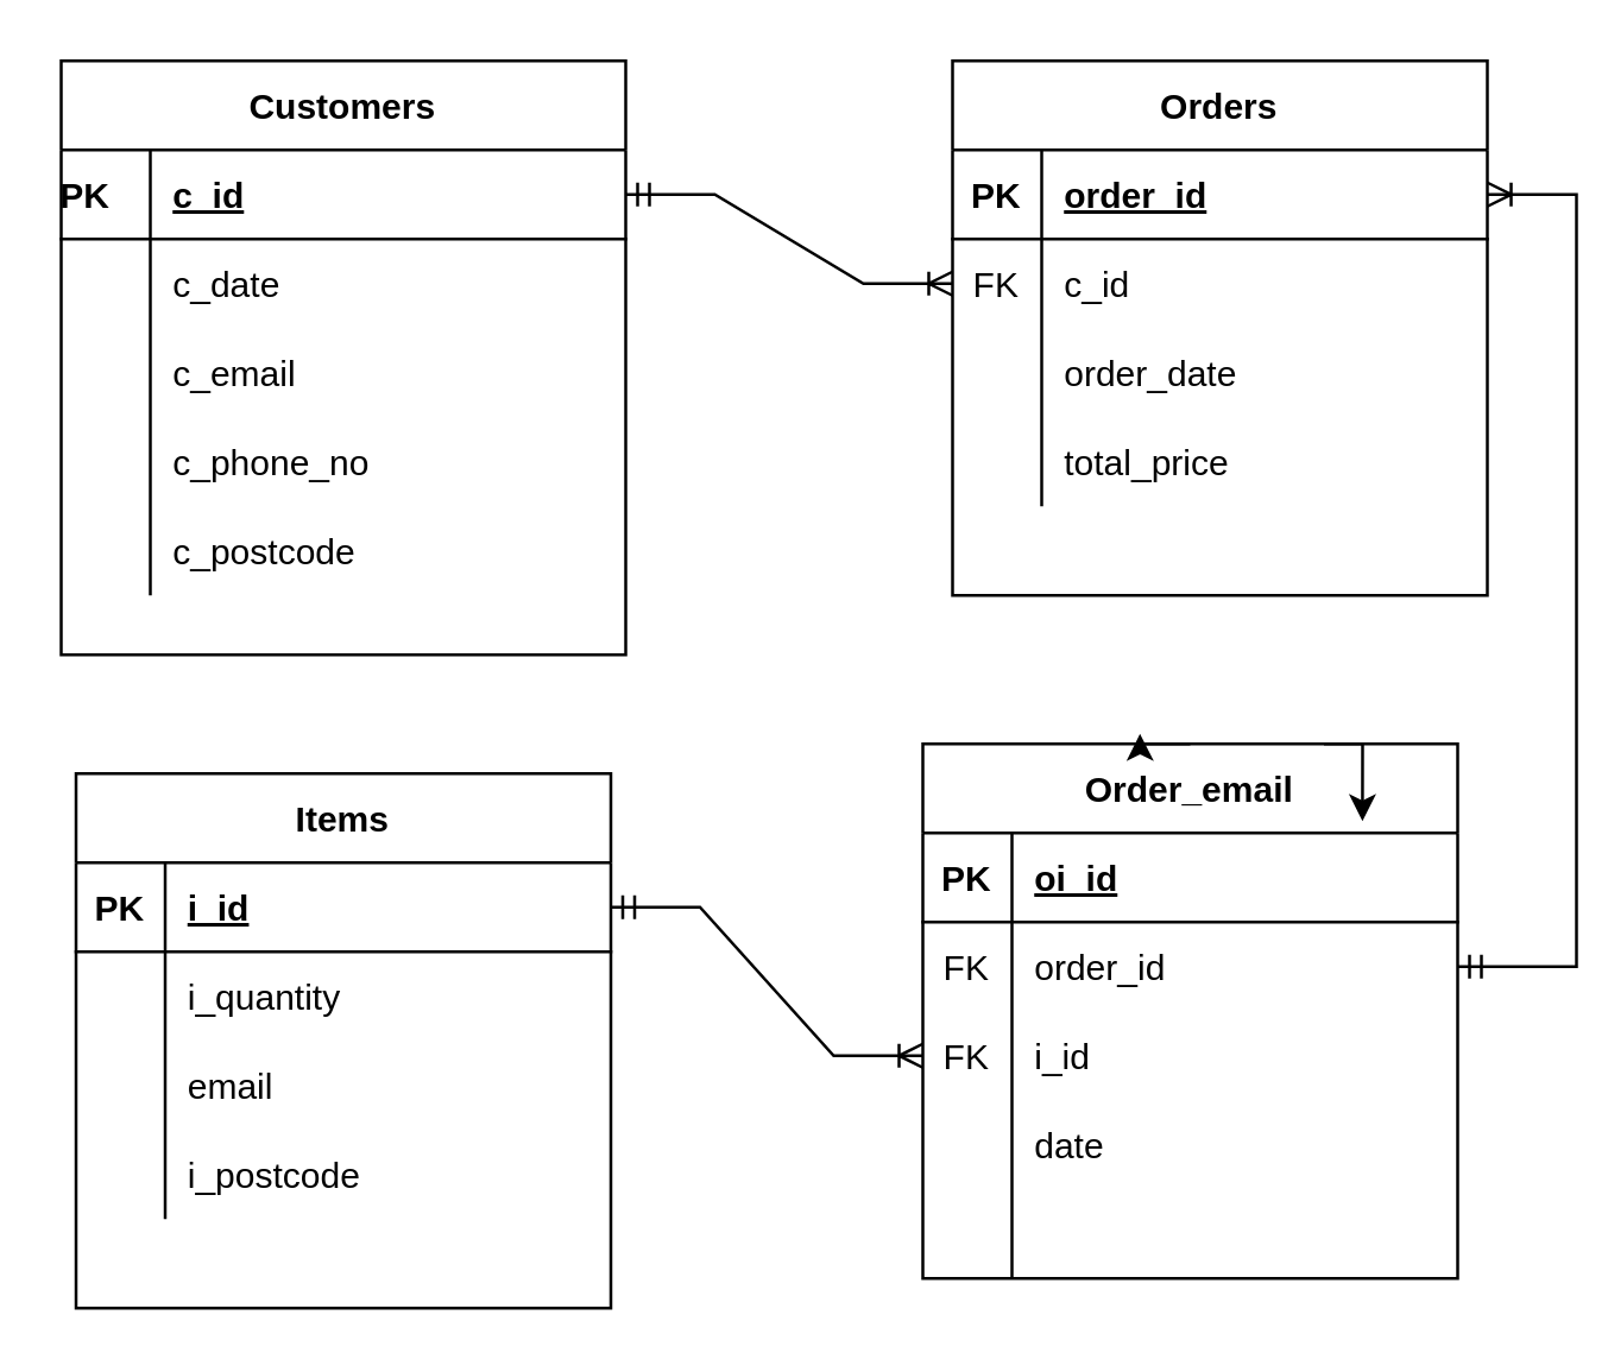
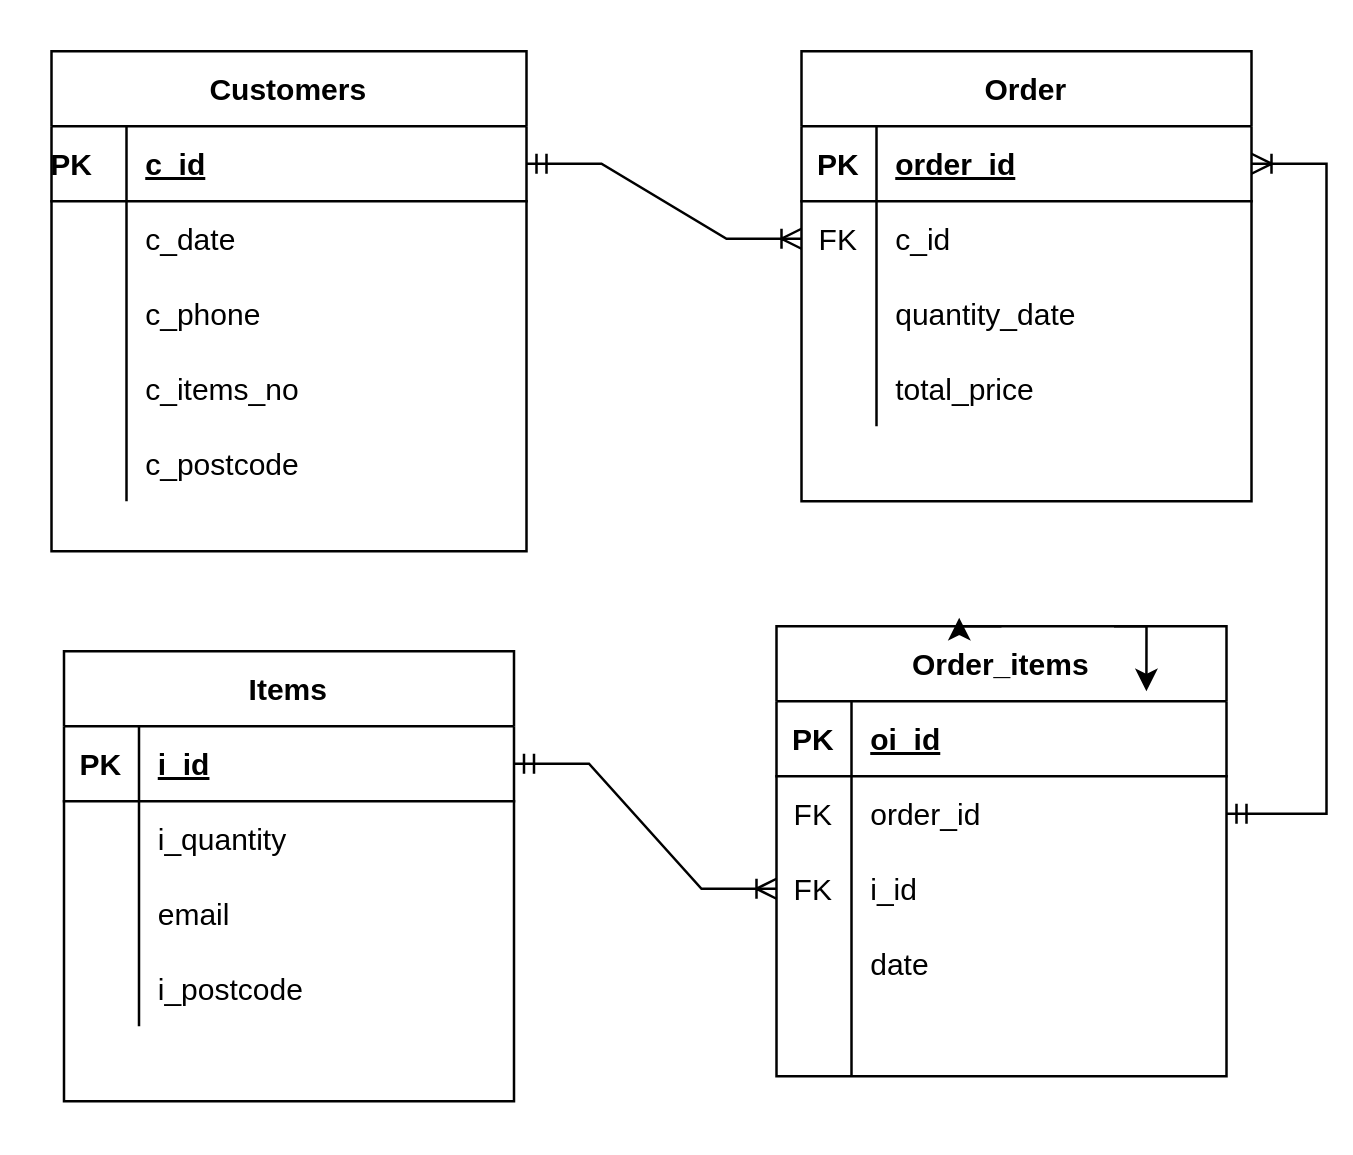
  <mxCell id="0" />
  <mxCell id="1" parent="0" />
- <mxCell id="2" value="Orders" style="shape=table;startSize=30;container=1;collapsible=1;childLayout=tableLayout;fixedRows=1;rowLines=0;fontStyle=1;align=center;resizeLast=1;" vertex="1" parent="1"><mxGeometry x="320" y="20" width="180" height="180" as="geometry"><mxRectangle x="290" y="40" width="80" height="30" as="alternateBounds" /></mxGeometry></mxCell>
+ <mxCell id="2" value="Order" style="shape=table;startSize=30;container=1;collapsible=1;childLayout=tableLayout;fixedRows=1;rowLines=0;fontStyle=1;align=center;resizeLast=1;" vertex="1" parent="1"><mxGeometry x="320" y="20" width="180" height="180" as="geometry"><mxRectangle x="290" y="40" width="80" height="30" as="alternateBounds" /></mxGeometry></mxCell>
  <mxCell id="3" value="" style="shape=tableRow;horizontal=0;startSize=0;swimlaneHead=0;swimlaneBody=0;fillColor=none;collapsible=0;dropTarget=0;points=[[0,0.5],[1,0.5]];portConstraint=eastwest;top=0;left=0;right=0;bottom=1;" vertex="1" parent="2"><mxGeometry y="30" width="180" height="30" as="geometry" /></mxCell>
  <mxCell id="4" value="PK" style="shape=partialRectangle;connectable=0;fillColor=none;top=0;left=0;bottom=0;right=0;fontStyle=1;overflow=hidden;" vertex="1" parent="3"><mxGeometry width="30" height="30" as="geometry"><mxRectangle width="30" height="30" as="alternateBounds" /></mxGeometry></mxCell>
  <mxCell id="5" value="order_id" style="shape=partialRectangle;connectable=0;fillColor=none;top=0;left=0;bottom=0;right=0;align=left;spacingLeft=6;fontStyle=5;overflow=hidden;" vertex="1" parent="3"><mxGeometry x="30" width="150" height="30" as="geometry"><mxRectangle width="150" height="30" as="alternateBounds" /></mxGeometry></mxCell>
  <mxCell id="6" value="" style="shape=tableRow;horizontal=0;startSize=0;swimlaneHead=0;swimlaneBody=0;fillColor=none;collapsible=0;dropTarget=0;points=[[0,0.5],[1,0.5]];portConstraint=eastwest;top=0;left=0;right=0;bottom=0;" vertex="1" parent="2"><mxGeometry y="60" width="180" height="30" as="geometry" /></mxCell>
  <mxCell id="7" value="FK" style="shape=partialRectangle;connectable=0;fillColor=none;top=0;left=0;bottom=0;right=0;editable=1;overflow=hidden;" vertex="1" parent="6"><mxGeometry width="30" height="30" as="geometry"><mxRectangle width="30" height="30" as="alternateBounds" /></mxGeometry></mxCell>
  <mxCell id="8" value="c_id" style="shape=partialRectangle;connectable=0;fillColor=none;top=0;left=0;bottom=0;right=0;align=left;spacingLeft=6;overflow=hidden;" vertex="1" parent="6"><mxGeometry x="30" width="150" height="30" as="geometry"><mxRectangle width="150" height="30" as="alternateBounds" /></mxGeometry></mxCell>
  <mxCell id="9" value="" style="shape=tableRow;horizontal=0;startSize=0;swimlaneHead=0;swimlaneBody=0;fillColor=none;collapsible=0;dropTarget=0;points=[[0,0.5],[1,0.5]];portConstraint=eastwest;top=0;left=0;right=0;bottom=0;" vertex="1" parent="2"><mxGeometry y="90" width="180" height="30" as="geometry" /></mxCell>
  <mxCell id="10" value="" style="shape=partialRectangle;connectable=0;fillColor=none;top=0;left=0;bottom=0;right=0;editable=1;overflow=hidden;" vertex="1" parent="9"><mxGeometry width="30" height="30" as="geometry"><mxRectangle width="30" height="30" as="alternateBounds" /></mxGeometry></mxCell>
- <mxCell id="11" value="order_date" style="shape=partialRectangle;connectable=0;fillColor=none;top=0;left=0;bottom=0;right=0;align=left;spacingLeft=6;overflow=hidden;" vertex="1" parent="9"><mxGeometry x="30" width="150" height="30" as="geometry"><mxRectangle width="150" height="30" as="alternateBounds" /></mxGeometry></mxCell>
+ <mxCell id="11" value="quantity_date" style="shape=partialRectangle;connectable=0;fillColor=none;top=0;left=0;bottom=0;right=0;align=left;spacingLeft=6;overflow=hidden;" vertex="1" parent="9"><mxGeometry x="30" width="150" height="30" as="geometry"><mxRectangle width="150" height="30" as="alternateBounds" /></mxGeometry></mxCell>
  <mxCell id="12" value="" style="shape=tableRow;horizontal=0;startSize=0;swimlaneHead=0;swimlaneBody=0;fillColor=none;collapsible=0;dropTarget=0;points=[[0,0.5],[1,0.5]];portConstraint=eastwest;top=0;left=0;right=0;bottom=0;" vertex="1" parent="2"><mxGeometry y="120" width="180" height="30" as="geometry" /></mxCell>
  <mxCell id="13" value="" style="shape=partialRectangle;connectable=0;fillColor=none;top=0;left=0;bottom=0;right=0;editable=1;overflow=hidden;" vertex="1" parent="12"><mxGeometry width="30" height="30" as="geometry"><mxRectangle width="30" height="30" as="alternateBounds" /></mxGeometry></mxCell>
  <mxCell id="14" value="total_price" style="shape=partialRectangle;connectable=0;fillColor=none;top=0;left=0;bottom=0;right=0;align=left;spacingLeft=6;overflow=hidden;" vertex="1" parent="12"><mxGeometry x="30" width="150" height="30" as="geometry"><mxRectangle width="150" height="30" as="alternateBounds" /></mxGeometry></mxCell>
  <mxCell id="15" value="Customers" style="shape=table;startSize=30;container=1;collapsible=1;childLayout=tableLayout;fixedRows=1;rowLines=0;fontStyle=1;align=center;resizeLast=1;" vertex="1" parent="1"><mxGeometry x="20" y="20" width="190" height="200" as="geometry" /></mxCell>
  <mxCell id="16" value="" style="shape=tableRow;horizontal=0;startSize=0;swimlaneHead=0;swimlaneBody=0;fillColor=none;collapsible=0;dropTarget=0;points=[[0,0.5],[1,0.5]];portConstraint=eastwest;top=0;left=0;right=0;bottom=1;" vertex="1" parent="15"><mxGeometry y="30" width="190" height="30" as="geometry" /></mxCell>
  <mxCell id="17" value="PK    " style="shape=partialRectangle;connectable=0;fillColor=none;top=0;left=0;bottom=0;right=0;fontStyle=1;overflow=hidden;" vertex="1" parent="16"><mxGeometry width="30" height="30" as="geometry"><mxRectangle width="30" height="30" as="alternateBounds" /></mxGeometry></mxCell>
  <mxCell id="18" value="c_id" style="shape=partialRectangle;connectable=0;fillColor=none;top=0;left=0;bottom=0;right=0;align=left;spacingLeft=6;fontStyle=5;overflow=hidden;" vertex="1" parent="16"><mxGeometry x="30" width="160" height="30" as="geometry"><mxRectangle width="160" height="30" as="alternateBounds" /></mxGeometry></mxCell>
  <mxCell id="19" value="" style="shape=tableRow;horizontal=0;startSize=0;swimlaneHead=0;swimlaneBody=0;fillColor=none;collapsible=0;dropTarget=0;points=[[0,0.5],[1,0.5]];portConstraint=eastwest;top=0;left=0;right=0;bottom=0;" vertex="1" parent="15"><mxGeometry y="60" width="190" height="30" as="geometry" /></mxCell>
  <mxCell id="20" value="" style="shape=partialRectangle;connectable=0;fillColor=none;top=0;left=0;bottom=0;right=0;editable=1;overflow=hidden;" vertex="1" parent="19"><mxGeometry width="30" height="30" as="geometry"><mxRectangle width="30" height="30" as="alternateBounds" /></mxGeometry></mxCell>
  <mxCell id="21" value="c_date" style="shape=partialRectangle;connectable=0;fillColor=none;top=0;left=0;bottom=0;right=0;align=left;spacingLeft=6;overflow=hidden;" vertex="1" parent="19"><mxGeometry x="30" width="160" height="30" as="geometry"><mxRectangle width="160" height="30" as="alternateBounds" /></mxGeometry></mxCell>
  <mxCell id="22" value="" style="shape=tableRow;horizontal=0;startSize=0;swimlaneHead=0;swimlaneBody=0;fillColor=none;collapsible=0;dropTarget=0;points=[[0,0.5],[1,0.5]];portConstraint=eastwest;top=0;left=0;right=0;bottom=0;" vertex="1" parent="15"><mxGeometry y="90" width="190" height="30" as="geometry" /></mxCell>
  <mxCell id="23" value="" style="shape=partialRectangle;connectable=0;fillColor=none;top=0;left=0;bottom=0;right=0;editable=1;overflow=hidden;" vertex="1" parent="22"><mxGeometry width="30" height="30" as="geometry"><mxRectangle width="30" height="30" as="alternateBounds" /></mxGeometry></mxCell>
- <mxCell id="24" value="c_email" style="shape=partialRectangle;connectable=0;fillColor=none;top=0;left=0;bottom=0;right=0;align=left;spacingLeft=6;overflow=hidden;" vertex="1" parent="22"><mxGeometry x="30" width="160" height="30" as="geometry"><mxRectangle width="160" height="30" as="alternateBounds" /></mxGeometry></mxCell>
+ <mxCell id="24" value="c_phone" style="shape=partialRectangle;connectable=0;fillColor=none;top=0;left=0;bottom=0;right=0;align=left;spacingLeft=6;overflow=hidden;" vertex="1" parent="22"><mxGeometry x="30" width="160" height="30" as="geometry"><mxRectangle width="160" height="30" as="alternateBounds" /></mxGeometry></mxCell>
  <mxCell id="25" value="" style="shape=tableRow;horizontal=0;startSize=0;swimlaneHead=0;swimlaneBody=0;fillColor=none;collapsible=0;dropTarget=0;points=[[0,0.5],[1,0.5]];portConstraint=eastwest;top=0;left=0;right=0;bottom=0;" vertex="1" parent="15"><mxGeometry y="120" width="190" height="30" as="geometry" /></mxCell>
  <mxCell id="26" value="" style="shape=partialRectangle;connectable=0;fillColor=none;top=0;left=0;bottom=0;right=0;editable=1;overflow=hidden;" vertex="1" parent="25"><mxGeometry width="30" height="30" as="geometry"><mxRectangle width="30" height="30" as="alternateBounds" /></mxGeometry></mxCell>
- <mxCell id="27" value="c_phone_no" style="shape=partialRectangle;connectable=0;fillColor=none;top=0;left=0;bottom=0;right=0;align=left;spacingLeft=6;overflow=hidden;" vertex="1" parent="25"><mxGeometry x="30" width="160" height="30" as="geometry"><mxRectangle width="160" height="30" as="alternateBounds" /></mxGeometry></mxCell>
+ <mxCell id="27" value="c_items_no" style="shape=partialRectangle;connectable=0;fillColor=none;top=0;left=0;bottom=0;right=0;align=left;spacingLeft=6;overflow=hidden;" vertex="1" parent="25"><mxGeometry x="30" width="160" height="30" as="geometry"><mxRectangle width="160" height="30" as="alternateBounds" /></mxGeometry></mxCell>
  <mxCell id="28" style="shape=tableRow;horizontal=0;startSize=0;swimlaneHead=0;swimlaneBody=0;fillColor=none;collapsible=0;dropTarget=0;points=[[0,0.5],[1,0.5]];portConstraint=eastwest;top=0;left=0;right=0;bottom=0;" vertex="1" parent="15"><mxGeometry y="150" width="190" height="30" as="geometry" /></mxCell>
  <mxCell id="29" style="shape=partialRectangle;connectable=0;fillColor=none;top=0;left=0;bottom=0;right=0;editable=1;overflow=hidden;" vertex="1" parent="28"><mxGeometry width="30" height="30" as="geometry"><mxRectangle width="30" height="30" as="alternateBounds" /></mxGeometry></mxCell>
  <mxCell id="30" value="c_postcode" style="shape=partialRectangle;connectable=0;fillColor=none;top=0;left=0;bottom=0;right=0;align=left;spacingLeft=6;overflow=hidden;" vertex="1" parent="28"><mxGeometry x="30" width="160" height="30" as="geometry"><mxRectangle width="160" height="30" as="alternateBounds" /></mxGeometry></mxCell>
- <mxCell id="31" value="Order_email" style="shape=table;startSize=30;container=1;collapsible=1;childLayout=tableLayout;fixedRows=1;rowLines=0;fontStyle=1;align=center;resizeLast=1;" vertex="1" parent="1"><mxGeometry x="310" y="250" width="180" height="180" as="geometry" /></mxCell>
+ <mxCell id="31" value="Order_items" style="shape=table;startSize=30;container=1;collapsible=1;childLayout=tableLayout;fixedRows=1;rowLines=0;fontStyle=1;align=center;resizeLast=1;" vertex="1" parent="1"><mxGeometry x="310" y="250" width="180" height="180" as="geometry" /></mxCell>
  <mxCell id="32" value="" style="shape=tableRow;horizontal=0;startSize=0;swimlaneHead=0;swimlaneBody=0;fillColor=none;collapsible=0;dropTarget=0;points=[[0,0.5],[1,0.5]];portConstraint=eastwest;top=0;left=0;right=0;bottom=1;" vertex="1" parent="31"><mxGeometry y="30" width="180" height="30" as="geometry" /></mxCell>
  <mxCell id="33" value="PK" style="shape=partialRectangle;connectable=0;fillColor=none;top=0;left=0;bottom=0;right=0;fontStyle=1;overflow=hidden;" vertex="1" parent="32"><mxGeometry width="30" height="30" as="geometry"><mxRectangle width="30" height="30" as="alternateBounds" /></mxGeometry></mxCell>
  <mxCell id="34" value="oi_id" style="shape=partialRectangle;connectable=0;fillColor=none;top=0;left=0;bottom=0;right=0;align=left;spacingLeft=6;fontStyle=5;overflow=hidden;" vertex="1" parent="32"><mxGeometry x="30" width="150" height="30" as="geometry"><mxRectangle width="150" height="30" as="alternateBounds" /></mxGeometry></mxCell>
  <mxCell id="35" value="" style="shape=tableRow;horizontal=0;startSize=0;swimlaneHead=0;swimlaneBody=0;fillColor=none;collapsible=0;dropTarget=0;points=[[0,0.5],[1,0.5]];portConstraint=eastwest;top=0;left=0;right=0;bottom=0;" vertex="1" parent="31"><mxGeometry y="60" width="180" height="30" as="geometry" /></mxCell>
  <mxCell id="36" value="FK" style="shape=partialRectangle;connectable=0;fillColor=none;top=0;left=0;bottom=0;right=0;editable=1;overflow=hidden;" vertex="1" parent="35"><mxGeometry width="30" height="30" as="geometry"><mxRectangle width="30" height="30" as="alternateBounds" /></mxGeometry></mxCell>
  <mxCell id="37" value="order_id" style="shape=partialRectangle;connectable=0;fillColor=none;top=0;left=0;bottom=0;right=0;align=left;spacingLeft=6;overflow=hidden;" vertex="1" parent="35"><mxGeometry x="30" width="150" height="30" as="geometry"><mxRectangle width="150" height="30" as="alternateBounds" /></mxGeometry></mxCell>
  <mxCell id="38" value="" style="shape=tableRow;horizontal=0;startSize=0;swimlaneHead=0;swimlaneBody=0;fillColor=none;collapsible=0;dropTarget=0;points=[[0,0.5],[1,0.5]];portConstraint=eastwest;top=0;left=0;right=0;bottom=0;" vertex="1" parent="31"><mxGeometry y="90" width="180" height="30" as="geometry" /></mxCell>
  <mxCell id="39" value="FK" style="shape=partialRectangle;connectable=0;fillColor=none;top=0;left=0;bottom=0;right=0;editable=1;overflow=hidden;" vertex="1" parent="38"><mxGeometry width="30" height="30" as="geometry"><mxRectangle width="30" height="30" as="alternateBounds" /></mxGeometry></mxCell>
  <mxCell id="40" value="i_id" style="shape=partialRectangle;connectable=0;fillColor=none;top=0;left=0;bottom=0;right=0;align=left;spacingLeft=6;overflow=hidden;" vertex="1" parent="38"><mxGeometry x="30" width="150" height="30" as="geometry"><mxRectangle width="150" height="30" as="alternateBounds" /></mxGeometry></mxCell>
  <mxCell id="41" value="" style="shape=tableRow;horizontal=0;startSize=0;swimlaneHead=0;swimlaneBody=0;fillColor=none;collapsible=0;dropTarget=0;points=[[0,0.5],[1,0.5]];portConstraint=eastwest;top=0;left=0;right=0;bottom=0;" vertex="1" parent="31"><mxGeometry y="120" width="180" height="30" as="geometry" /></mxCell>
  <mxCell id="42" value="" style="shape=partialRectangle;connectable=0;fillColor=none;top=0;left=0;bottom=0;right=0;editable=1;overflow=hidden;" vertex="1" parent="41"><mxGeometry width="30" height="30" as="geometry"><mxRectangle width="30" height="30" as="alternateBounds" /></mxGeometry></mxCell>
  <mxCell id="43" value="date" style="shape=partialRectangle;connectable=0;fillColor=none;top=0;left=0;bottom=0;right=0;align=left;spacingLeft=6;overflow=hidden;" vertex="1" parent="41"><mxGeometry x="30" width="150" height="30" as="geometry"><mxRectangle width="150" height="30" as="alternateBounds" /></mxGeometry></mxCell>
  <mxCell id="44" style="shape=tableRow;horizontal=0;startSize=0;swimlaneHead=0;swimlaneBody=0;fillColor=none;collapsible=0;dropTarget=0;points=[[0,0.5],[1,0.5]];portConstraint=eastwest;top=0;left=0;right=0;bottom=0;" vertex="1" parent="31"><mxGeometry y="150" width="180" height="30" as="geometry" /></mxCell>
  <mxCell id="45" style="shape=partialRectangle;connectable=0;fillColor=none;top=0;left=0;bottom=0;right=0;editable=1;overflow=hidden;" vertex="1" parent="44"><mxGeometry width="30" height="30" as="geometry"><mxRectangle width="30" height="30" as="alternateBounds" /></mxGeometry></mxCell>
  <mxCell id="46" style="shape=partialRectangle;connectable=0;fillColor=none;top=0;left=0;bottom=0;right=0;align=left;spacingLeft=6;overflow=hidden;" vertex="1" parent="44"><mxGeometry x="30" width="150" height="30" as="geometry"><mxRectangle width="150" height="30" as="alternateBounds" /></mxGeometry></mxCell>
  <mxCell id="47" style="edgeStyle=orthogonalEdgeStyle;rounded=0;orthogonalLoop=1;jettySize=auto;html=1;exitX=0.75;exitY=0;exitDx=0;exitDy=0;entryX=0.822;entryY=-0.133;entryDx=0;entryDy=0;entryPerimeter=0;" edge="1" parent="31" source="31" target="32"><mxGeometry relative="1" as="geometry" /></mxCell>
  <mxCell id="48" value="Items" style="shape=table;startSize=30;container=1;collapsible=1;childLayout=tableLayout;fixedRows=1;rowLines=0;fontStyle=1;align=center;resizeLast=1;" vertex="1" parent="1"><mxGeometry x="25" y="260" width="180" height="180" as="geometry" /></mxCell>
  <mxCell id="49" value="" style="shape=tableRow;horizontal=0;startSize=0;swimlaneHead=0;swimlaneBody=0;fillColor=none;collapsible=0;dropTarget=0;points=[[0,0.5],[1,0.5]];portConstraint=eastwest;top=0;left=0;right=0;bottom=1;" vertex="1" parent="48"><mxGeometry y="30" width="180" height="30" as="geometry" /></mxCell>
  <mxCell id="50" value="PK" style="shape=partialRectangle;connectable=0;fillColor=none;top=0;left=0;bottom=0;right=0;fontStyle=1;overflow=hidden;" vertex="1" parent="49"><mxGeometry width="30" height="30" as="geometry"><mxRectangle width="30" height="30" as="alternateBounds" /></mxGeometry></mxCell>
  <mxCell id="51" value="i_id" style="shape=partialRectangle;connectable=0;fillColor=none;top=0;left=0;bottom=0;right=0;align=left;spacingLeft=6;fontStyle=5;overflow=hidden;" vertex="1" parent="49"><mxGeometry x="30" width="150" height="30" as="geometry"><mxRectangle width="150" height="30" as="alternateBounds" /></mxGeometry></mxCell>
  <mxCell id="52" value="" style="shape=tableRow;horizontal=0;startSize=0;swimlaneHead=0;swimlaneBody=0;fillColor=none;collapsible=0;dropTarget=0;points=[[0,0.5],[1,0.5]];portConstraint=eastwest;top=0;left=0;right=0;bottom=0;" vertex="1" parent="48"><mxGeometry y="60" width="180" height="30" as="geometry" /></mxCell>
  <mxCell id="53" value="" style="shape=partialRectangle;connectable=0;fillColor=none;top=0;left=0;bottom=0;right=0;editable=1;overflow=hidden;" vertex="1" parent="52"><mxGeometry width="30" height="30" as="geometry"><mxRectangle width="30" height="30" as="alternateBounds" /></mxGeometry></mxCell>
  <mxCell id="54" value="i_quantity" style="shape=partialRectangle;connectable=0;fillColor=none;top=0;left=0;bottom=0;right=0;align=left;spacingLeft=6;overflow=hidden;" vertex="1" parent="52"><mxGeometry x="30" width="150" height="30" as="geometry"><mxRectangle width="150" height="30" as="alternateBounds" /></mxGeometry></mxCell>
  <mxCell id="55" value="" style="shape=tableRow;horizontal=0;startSize=0;swimlaneHead=0;swimlaneBody=0;fillColor=none;collapsible=0;dropTarget=0;points=[[0,0.5],[1,0.5]];portConstraint=eastwest;top=0;left=0;right=0;bottom=0;" vertex="1" parent="48"><mxGeometry y="90" width="180" height="30" as="geometry" /></mxCell>
  <mxCell id="56" value="" style="shape=partialRectangle;connectable=0;fillColor=none;top=0;left=0;bottom=0;right=0;editable=1;overflow=hidden;" vertex="1" parent="55"><mxGeometry width="30" height="30" as="geometry"><mxRectangle width="30" height="30" as="alternateBounds" /></mxGeometry></mxCell>
  <mxCell id="57" value="email" style="shape=partialRectangle;connectable=0;fillColor=none;top=0;left=0;bottom=0;right=0;align=left;spacingLeft=6;overflow=hidden;" vertex="1" parent="55"><mxGeometry x="30" width="150" height="30" as="geometry"><mxRectangle width="150" height="30" as="alternateBounds" /></mxGeometry></mxCell>
  <mxCell id="58" value="" style="shape=tableRow;horizontal=0;startSize=0;swimlaneHead=0;swimlaneBody=0;fillColor=none;collapsible=0;dropTarget=0;points=[[0,0.5],[1,0.5]];portConstraint=eastwest;top=0;left=0;right=0;bottom=0;" vertex="1" parent="48"><mxGeometry y="120" width="180" height="30" as="geometry" /></mxCell>
  <mxCell id="59" value="" style="shape=partialRectangle;connectable=0;fillColor=none;top=0;left=0;bottom=0;right=0;editable=1;overflow=hidden;" vertex="1" parent="58"><mxGeometry width="30" height="30" as="geometry"><mxRectangle width="30" height="30" as="alternateBounds" /></mxGeometry></mxCell>
  <mxCell id="60" value="i_postcode" style="shape=partialRectangle;connectable=0;fillColor=none;top=0;left=0;bottom=0;right=0;align=left;spacingLeft=6;overflow=hidden;" vertex="1" parent="58"><mxGeometry x="30" width="150" height="30" as="geometry"><mxRectangle width="150" height="30" as="alternateBounds" /></mxGeometry></mxCell>
  <mxCell id="61" style="edgeStyle=orthogonalEdgeStyle;rounded=0;orthogonalLoop=1;jettySize=auto;html=1;exitX=0.5;exitY=0;exitDx=0;exitDy=0;entryX=0.406;entryY=-0.019;entryDx=0;entryDy=0;entryPerimeter=0;" edge="1" parent="1" source="31" target="31"><mxGeometry relative="1" as="geometry" /></mxCell>
  <mxCell id="62" value="" style="edgeStyle=entityRelationEdgeStyle;fontSize=12;html=1;endArrow=ERoneToMany;startArrow=ERmandOne;rounded=0;exitX=1;exitY=0.5;exitDx=0;exitDy=0;entryX=0;entryY=0.5;entryDx=0;entryDy=0;" edge="1" parent="1" source="16" target="6"><mxGeometry width="100" height="100" relative="1" as="geometry"><mxPoint x="220" y="150" as="sourcePoint" /><mxPoint x="320" y="50" as="targetPoint" /></mxGeometry></mxCell>
  <mxCell id="63" value="" style="edgeStyle=entityRelationEdgeStyle;fontSize=12;html=1;endArrow=ERoneToMany;startArrow=ERmandOne;rounded=0;exitX=1;exitY=0.5;exitDx=0;exitDy=0;" edge="1" parent="1" source="35" target="3"><mxGeometry width="100" height="100" relative="1" as="geometry"><mxPoint x="570" y="300" as="sourcePoint" /><mxPoint x="570" y="50" as="targetPoint" /></mxGeometry></mxCell>
  <mxCell id="64" value="" style="edgeStyle=entityRelationEdgeStyle;fontSize=12;html=1;endArrow=ERoneToMany;startArrow=ERmandOne;rounded=0;entryX=0;entryY=0.5;entryDx=0;entryDy=0;exitX=1;exitY=0.5;exitDx=0;exitDy=0;" edge="1" parent="1" source="49" target="38"><mxGeometry width="100" height="100" relative="1" as="geometry"><mxPoint x="210" y="280" as="sourcePoint" /><mxPoint x="310" y="180" as="targetPoint" /></mxGeometry></mxCell>
